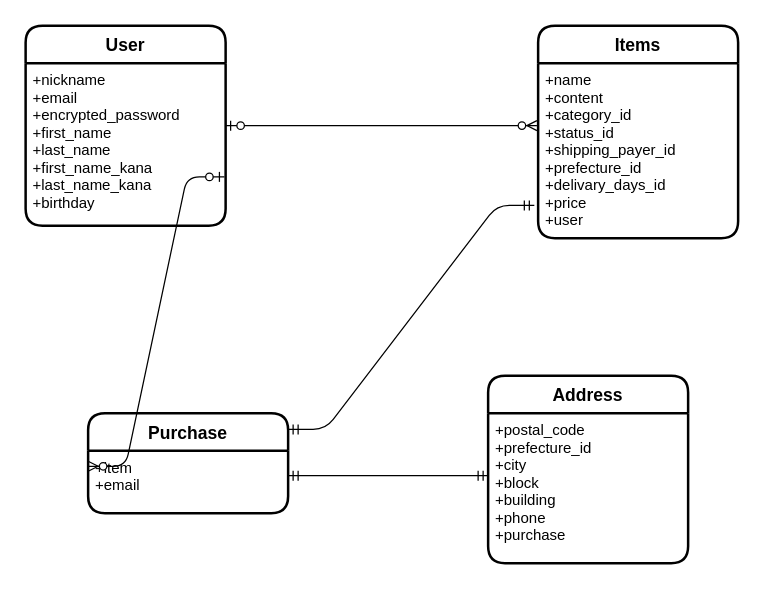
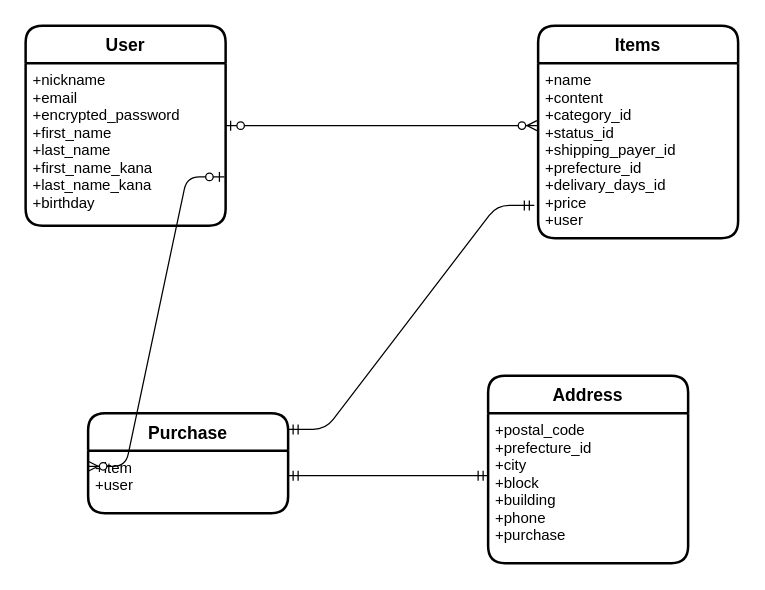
  <mxCell id="0" />
  <mxCell id="1" parent="0" />
  <mxCell id="2" value="User" style="swimlane;childLayout=stackLayout;horizontal=1;startSize=30;horizontalStack=0;rounded=1;fontSize=14;fontStyle=1;strokeWidth=2;resizeParent=0;resizeLast=1;shadow=0;dashed=0;align=center;" parent="1" vertex="1"><mxGeometry x="20" y="20" width="160" height="160" as="geometry" /></mxCell>
  <mxCell id="3" value="+nickname&#10;+email&#10;+encrypted_password&#10;+first_name&#10;+last_name&#10;+first_name_kana&#10;+last_name_kana&#10;+birthday" style="align=left;strokeColor=none;fillColor=none;spacingLeft=4;fontSize=12;verticalAlign=top;resizable=0;rotatable=0;part=1;" parent="2" vertex="1"><mxGeometry y="30" width="160" height="130" as="geometry" /></mxCell>
  <mxCell id="4" value="Items" style="swimlane;childLayout=stackLayout;horizontal=1;startSize=30;horizontalStack=0;rounded=1;fontSize=14;fontStyle=1;strokeWidth=2;resizeParent=0;resizeLast=1;shadow=0;dashed=0;align=center;" parent="1" vertex="1"><mxGeometry x="430" y="20" width="160" height="170" as="geometry" /></mxCell>
  <mxCell id="5" value="+name&#10;+content&#10;+category_id&#10;+status_id&#10;+shipping_payer_id&#10;+prefecture_id&#10;+delivary_days_id&#10;+price&#10;+user" style="align=left;strokeColor=none;fillColor=none;spacingLeft=4;fontSize=12;verticalAlign=top;resizable=0;rotatable=0;part=1;" parent="4" vertex="1"><mxGeometry y="30" width="160" height="140" as="geometry" /></mxCell>
  <mxCell id="6" value="" style="edgeStyle=entityRelationEdgeStyle;fontSize=12;html=1;endArrow=ERmandOne;startArrow=ERmandOne;" parent="1" edge="1"><mxGeometry width="100" height="100" relative="1" as="geometry"><mxPoint x="230" y="380" as="sourcePoint" /><mxPoint x="390" y="380" as="targetPoint" /></mxGeometry></mxCell>
  <mxCell id="7" value="Purchase" style="swimlane;childLayout=stackLayout;horizontal=1;startSize=30;horizontalStack=0;rounded=1;fontSize=14;fontStyle=1;strokeWidth=2;resizeParent=0;resizeLast=1;shadow=0;dashed=0;align=center;" parent="1" vertex="1"><mxGeometry x="70" y="330" width="160" height="80" as="geometry" /></mxCell>
- <mxCell id="8" value="+item&#10;+email" style="align=left;strokeColor=none;fillColor=none;spacingLeft=4;fontSize=12;verticalAlign=top;resizable=0;rotatable=0;part=1;" parent="7" vertex="1"><mxGeometry y="30" width="160" height="50" as="geometry" /></mxCell>
+ <mxCell id="8" value="+item&#10;+user" style="align=left;strokeColor=none;fillColor=none;spacingLeft=4;fontSize=12;verticalAlign=top;resizable=0;rotatable=0;part=1;" parent="7" vertex="1"><mxGeometry y="30" width="160" height="50" as="geometry" /></mxCell>
  <mxCell id="9" value="Address" style="swimlane;childLayout=stackLayout;horizontal=1;startSize=30;horizontalStack=0;rounded=1;fontSize=14;fontStyle=1;strokeWidth=2;resizeParent=0;resizeLast=1;shadow=0;dashed=0;align=center;" parent="1" vertex="1"><mxGeometry x="390" y="300" width="160" height="150" as="geometry" /></mxCell>
  <mxCell id="10" value="+postal_code&#10;+prefecture_id&#10;+city&#10;+block&#10;+building&#10;+phone&#10;+purchase" style="align=left;strokeColor=none;fillColor=none;spacingLeft=4;fontSize=12;verticalAlign=top;resizable=0;rotatable=0;part=1;" parent="9" vertex="1"><mxGeometry y="30" width="160" height="120" as="geometry" /></mxCell>
  <mxCell id="11" value="" style="edgeStyle=entityRelationEdgeStyle;fontSize=12;html=1;endArrow=ERmandOne;startArrow=ERmandOne;entryX=-0.019;entryY=0.813;entryDx=0;entryDy=0;entryPerimeter=0;" parent="1" target="5" edge="1"><mxGeometry width="100" height="100" relative="1" as="geometry"><mxPoint x="230" y="343" as="sourcePoint" /><mxPoint x="380" y="280" as="targetPoint" /></mxGeometry></mxCell>
  <mxCell id="12" value="" style="edgeStyle=entityRelationEdgeStyle;fontSize=12;html=1;endArrow=ERzeroToMany;startArrow=ERzeroToOne;exitX=0.994;exitY=0.7;exitDx=0;exitDy=0;exitPerimeter=0;entryX=0;entryY=0.25;entryDx=0;entryDy=0;" edge="1" parent="1" source="3" target="8"><mxGeometry width="100" height="100" relative="1" as="geometry"><mxPoint x="310" y="170" as="sourcePoint" /><mxPoint x="60" y="380" as="targetPoint" /></mxGeometry></mxCell>
  <mxCell id="13" value="" style="edgeStyle=entityRelationEdgeStyle;fontSize=12;html=1;endArrow=ERzeroToMany;startArrow=ERzeroToOne;entryX=-0.006;entryY=0.357;entryDx=0;entryDy=0;entryPerimeter=0;" edge="1" parent="1" target="5"><mxGeometry width="100" height="100" relative="1" as="geometry"><mxPoint x="180" y="100" as="sourcePoint" /><mxPoint x="280" y="0" as="targetPoint" /></mxGeometry></mxCell>
